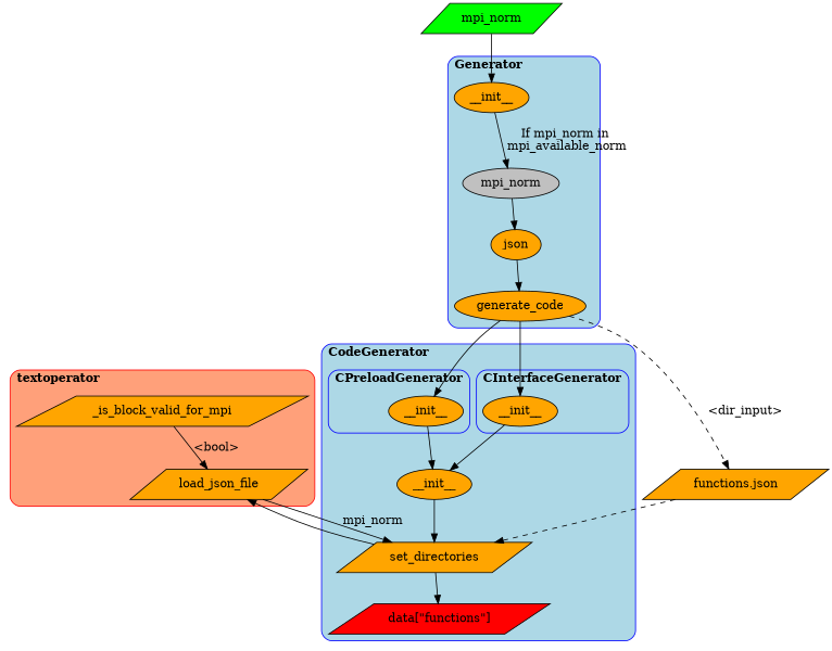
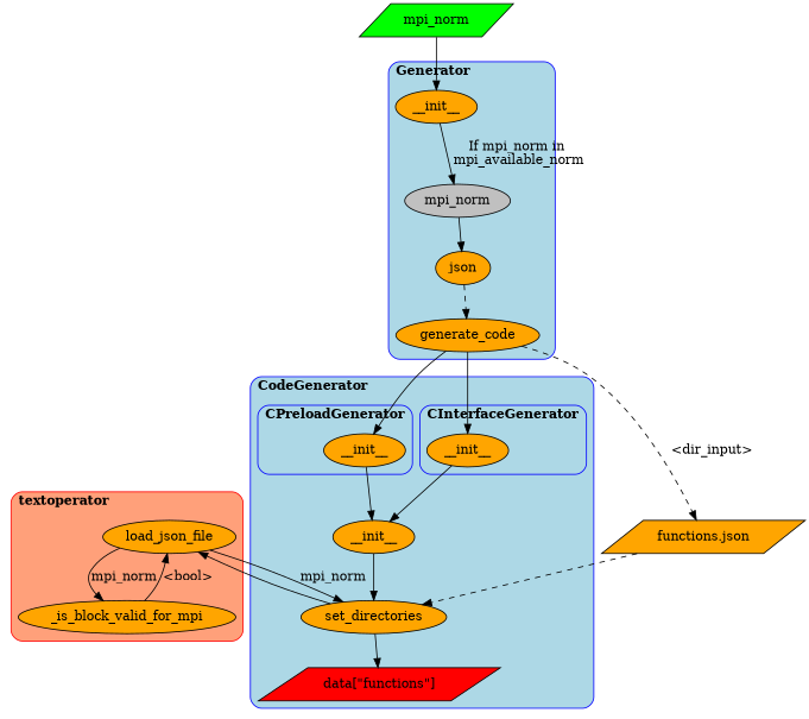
  digraph {
    rankdir=TB
    node [fillcolor=orange shape=ellipse style=filled]
    n1 [fillcolor=grey label=mpi_norm]
    n2 [label=json]
    n3 [label=__init__]
    n4 [label=generate_code]
    n5 [label=__init__]
    n6 [label=__init__]
-   n7 [label=set_directories shape=parallelogram]
+   n7 [label=set_directories]
    n8 [label=__init__]
    n9 [fillcolor=red label="data[\"functions\"]" shape=parallelogram]
-   n10 [label=load_json_file shape=parallelogram]
-   n11 [label=_is_block_valid_for_mpi shape=parallelogram]
+   n10 [label=load_json_file]
+   n11 [label=_is_block_valid_for_mpi]
    n12 [label="functions.json" shape=parallelogram]
    mpi_norm [fillcolor=green shape=parallelogram]
    subgraph cluster_1 {
      bgcolor=lightblue
      color=blue
      label=<<B>Generator</B>>
      labeljust=l
      style=rounded
      n1
      n2
      n3
      n4
    }
    subgraph cluster_2 {
      bgcolor=lightblue
      color=blue
      label=<<B>CodeGenerator</B>>
      labeljust=l
      style=rounded
      n7
      n8
      n9
      subgraph cluster_3 {
        bgcolor=lightblue
        color=blue
        label=<<B>CPreloadGenerator</B>>
        labeljust=l
        style=rounded
        n5
      }
      subgraph cluster_4 {
        bgcolor=lightblue
        color=blue
        label=<<B>CInterfaceGenerator</B>>
        labeljust=l
        style=rounded
        n6
      }
    }
    subgraph cluster_5 {
      bgcolor=lightsalmon
      color=red
      label=<<B>textoperator</B>>
      labeljust=l
      style=rounded
      n10
      n11
    }
    n1 -> n2
-   n2 -> n4
+   n2 -> n4 [style=dashed]
    n3 -> n1 [label="If mpi_norm in\n mpi_available_norm"]
    n4 -> n5
    n4 -> n6
    n4 -> n12 [label="<dir_input>" style=dashed]
    n5 -> n8
    n6 -> n8
    n7 -> n9
    n7 -> n10
    n8 -> n7
    n10 -> n7 [label=mpi_norm]
+   n10 -> n11 [label=mpi_norm]
    n11 -> n10 [label="<bool>"]
    n12 -> n7 [style=dashed]
    mpi_norm -> n3
  }
